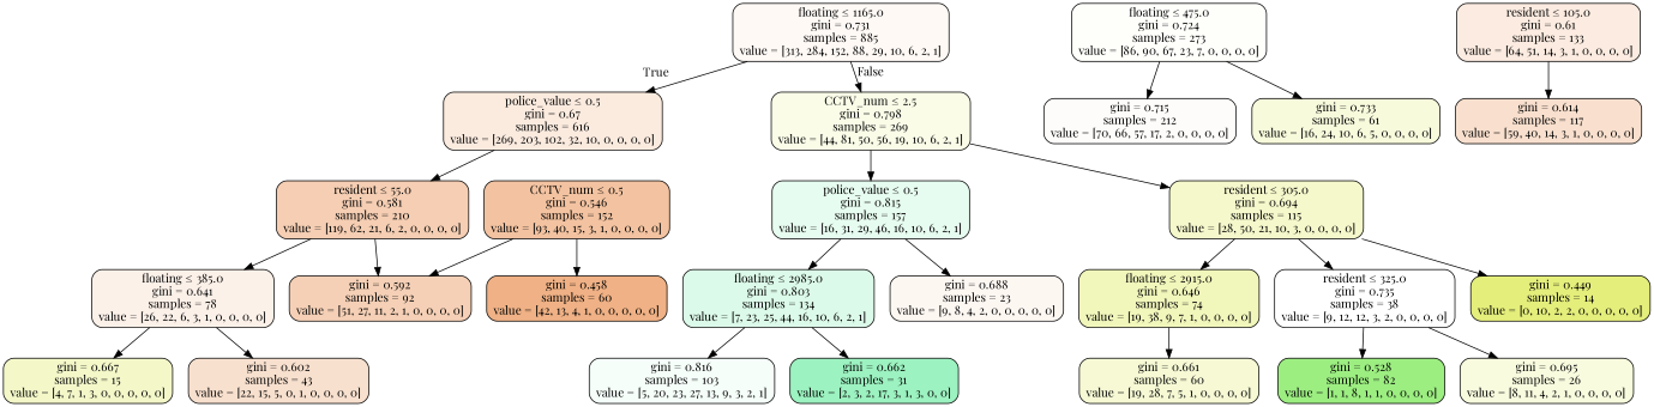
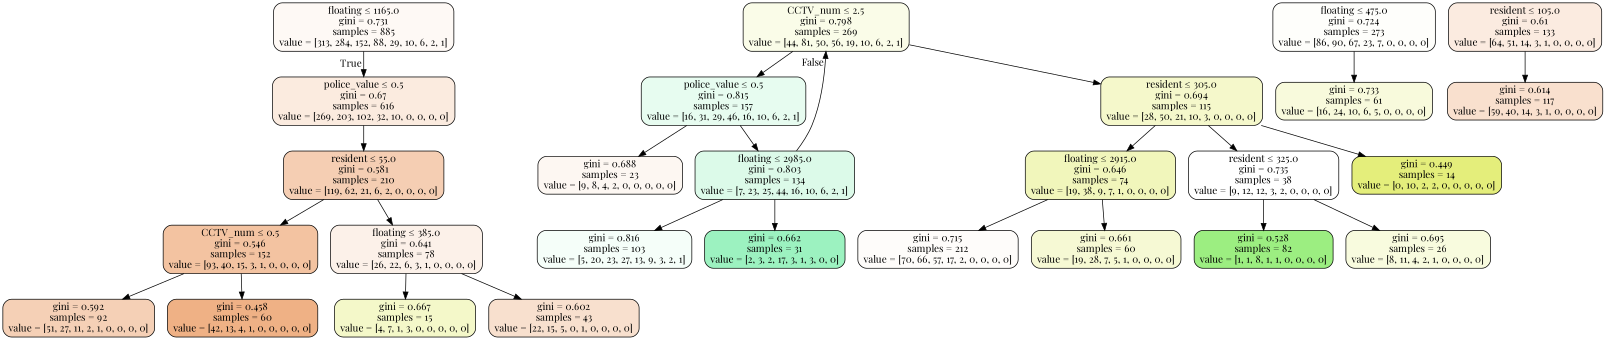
  digraph {
    fontname="Playfair Display"
    node [color=black fontname="Playfair Display" shape=box style="filled, rounded"]
    edge [fontname="Playfair Display"]
    n1 [fillcolor="#fef9f5" label=<floating &le; 1165.0<br/>gini = 0.731<br/>samples = 885<br/>value = [313, 284, 152, 88, 29, 10, 6, 2, 1]>]
    n2 [fillcolor="#fbebdf" label=<police_value &le; 0.5<br/>gini = 0.67<br/>samples = 616<br/>value = [269, 203, 102, 32, 10, 0, 0, 0, 0]>]
    n3 [fillcolor="#fafce8" label=<CCTV_num &le; 2.5<br/>gini = 0.798<br/>samples = 269<br/>value = [44, 81, 50, 56, 19, 10, 6, 2, 1]>]
    n4 [fillcolor="#f5ceb3" label=<resident &le; 55.0<br/>gini = 0.581<br/>samples = 210<br/>value = [119, 62, 21, 6, 2, 0, 0, 0, 0]>]
    n5 [fillcolor="#e7fcf0" label=<police_value &le; 0.5<br/>gini = 0.815<br/>samples = 157<br/>value = [16, 31, 29, 46, 16, 10, 6, 2, 1]>]
    n6 [fillcolor="#f5f8cb" label=<resident &le; 305.0<br/>gini = 0.694<br/>samples = 115<br/>value = [28, 50, 21, 10, 3, 0, 0, 0, 0]>]
    n7 [fillcolor="#f3c3a1" label=<CCTV_num &le; 0.5<br/>gini = 0.546<br/>samples = 152<br/>value = [93, 40, 15, 3, 1, 0, 0, 0, 0]>]
    n8 [fillcolor="#fcf1e9" label=<floating &le; 385.0<br/>gini = 0.641<br/>samples = 78<br/>value = [26, 22, 6, 3, 1, 0, 0, 0, 0]>]
    n9 [fillcolor="#fefefb" label=<floating &le; 475.0<br/>gini = 0.724<br/>samples = 273<br/>value = [86, 90, 67, 23, 7, 0, 0, 0, 0]>]
    n10 [fillcolor="#fefcfa" label=<gini = 0.715<br/>samples = 212<br/>value = [70, 66, 57, 17, 2, 0, 0, 0, 0]>]
    n11 [fillcolor="#f8fadc" label=<gini = 0.733<br/>samples = 61<br/>value = [16, 24, 10, 6, 5, 0, 0, 0, 0]>]
    n12 [fillcolor="#fbebe0" label=<resident &le; 105.0<br/>gini = 0.61<br/>samples = 133<br/>value = [64, 51, 14, 3, 1, 0, 0, 0, 0]>]
    n13 [fillcolor="#f9e0ce" label=<gini = 0.614<br/>samples = 117<br/>value = [59, 40, 14, 3, 1, 0, 0, 0, 0]>]
    n14 [fillcolor="#f5d0b6" label=<gini = 0.592<br/>samples = 92<br/>value = [51, 27, 11, 2, 1, 0, 0, 0, 0]>]
    n15 [fillcolor="#efb185" label=<gini = 0.458<br/>samples = 60<br/>value = [42, 13, 4, 1, 0, 0, 0, 0, 0]>]
    n16 [fillcolor="#f4f8c9" label=<gini = 0.667<br/>samples = 15<br/>value = [4, 7, 1, 3, 0, 0, 0, 0, 0]>]
    n17 [fillcolor="#f8e0ce" label=<gini = 0.602<br/>samples = 43<br/>value = [22, 15, 5, 0, 1, 0, 0, 0, 0]>]
    n18 [fillcolor="#dcfae9" label=<floating &le; 2985.0<br/>gini = 0.803<br/>samples = 134<br/>value = [7, 23, 25, 44, 16, 10, 6, 2, 1]>]
    n19 [fillcolor="#fdf7f2" label=<gini = 0.688<br/>samples = 23<br/>value = [9, 8, 4, 2, 0, 0, 0, 0, 0]>]
    n20 [fillcolor="#f1f6bb" label=<floating &le; 2915.0<br/>gini = 0.646<br/>samples = 74<br/>value = [19, 38, 9, 7, 1, 0, 0, 0, 0]>]
    n21 [fillcolor="#ffffff" label=<resident &le; 325.0<br/>gini = 0.735<br/>samples = 38<br/>value = [9, 12, 12, 3, 2, 0, 0, 0, 0]>]
    n22 [fillcolor="#e4ee7b" label=<gini = 0.449<br/>samples = 14<br/>value = [0, 10, 2, 2, 0, 0, 0, 0, 0]>]
    n23 [fillcolor="#f5fef9" label=<gini = 0.816<br/>samples = 103<br/>value = [5, 20, 23, 27, 13, 9, 3, 2, 1]>]
    n24 [fillcolor="#9cf2c0" label=<gini = 0.662<br/>samples = 31<br/>value = [2, 3, 2, 17, 3, 1, 3, 0, 0]>]
    n25 [fillcolor="#f6f9d4" label=<gini = 0.661<br/>samples = 60<br/>value = [19, 28, 7, 5, 1, 0, 0, 0, 0]>]
    n26 [fillcolor="#9cee81" label=<gini = 0.528<br/>samples = 82<br/>value = [1, 1, 8, 1, 1, 0, 0, 0, 0]>]
    n27 [fillcolor="#f8fbde" label=<gini = 0.695<br/>samples = 26<br/>value = [8, 11, 4, 2, 1, 0, 0, 0, 0]>]
    n1 -> n2 [headlabel=True labelangle=45 labeldistance=2.5]
-   n1 -> n3 [headlabel=False labelangle=-45 labeldistance=2.5]
+   n18 -> n3 [headlabel=False labelangle=-45 labeldistance=2.5]
    n2 -> n4
    n3 -> n5
    n3 -> n6
-   n4 -> n14
+   n4 -> n7
    n4 -> n8
    n5 -> n18
    n5 -> n19
    n6 -> n20
    n6 -> n21
    n6 -> n22
    n7 -> n14
    n7 -> n15
    n8 -> n16
    n8 -> n17
-   n9 -> n10
+   n20 -> n10
    n9 -> n11
    n12 -> n13
    n18 -> n23
    n18 -> n24
    n20 -> n25
    n21 -> n26
    n21 -> n27
  }
